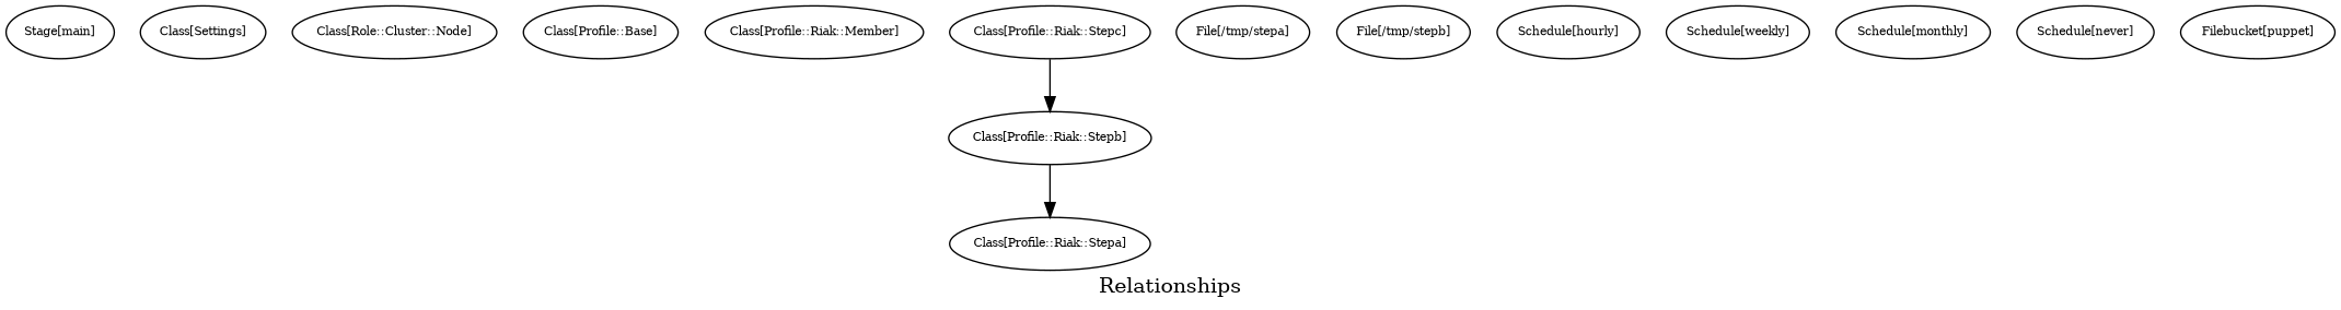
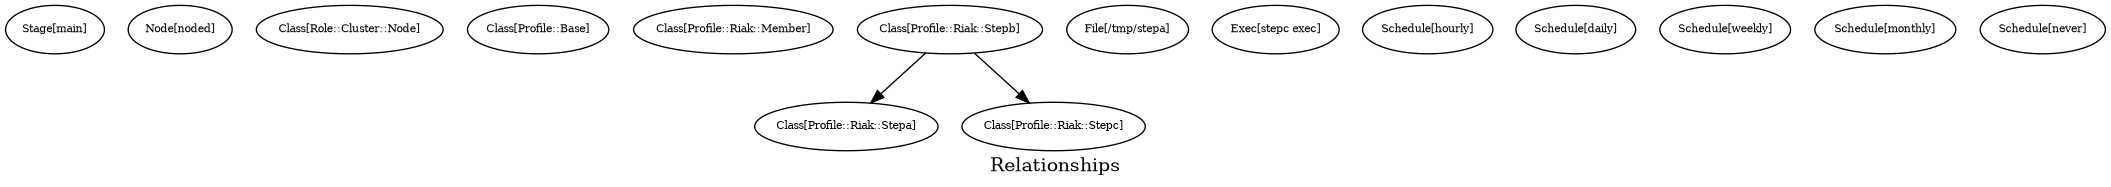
  digraph {
    label=Relationships
    node [fontsize=8]
    edge [fontsize=8]
    n1 [label="Stage[main]"]
-   n2 [label="Class[Settings]"]
+   n3 [label="Node[noded]"]
    n4 [label="Class[Role::Cluster::Node]"]
    n5 [label="Class[Profile::Base]"]
    n6 [label="Class[Profile::Riak::Member]"]
    n7 [label="Class[Profile::Riak::Stepa]"]
    n8 [label="Class[Profile::Riak::Stepb]"]
    n9 [label="Class[Profile::Riak::Stepc]"]
    n10 [label="File[/tmp/stepa]"]
-   n11 [label="File[/tmp/stepb]"]
+   n12 [label="Exec[stepc exec]"]
    n13 [label="Schedule[hourly]"]
+   n14 [label="Schedule[daily]"]
    n15 [label="Schedule[weekly]"]
    n16 [label="Schedule[monthly]"]
    n17 [label="Schedule[never]"]
-   n18 [label="Filebucket[puppet]"]
    n8 -> n7
-   n9 -> n8
+   n8 -> n9
  }
